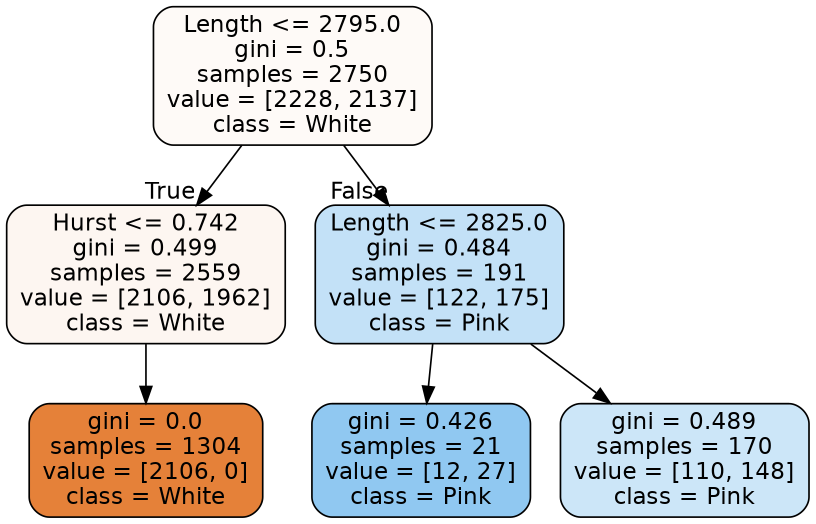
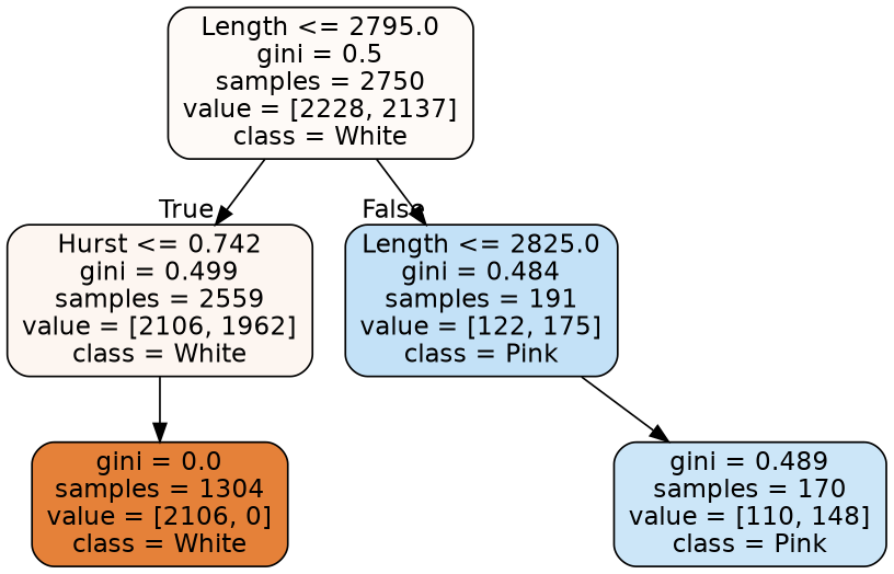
  digraph {
    node [color=black fontname=helvetica shape=box style="filled, rounded"]
    edge [fontname=helvetica]
    n1 [fillcolor="#e581390a" label="Length <= 2795.0\ngini = 0.5\nsamples = 2750\nvalue = [2228, 2137]\nclass = White"]
    n2 [fillcolor="#e5813911" label="Hurst <= 0.742\ngini = 0.499\nsamples = 2559\nvalue = [2106, 1962]\nclass = White"]
    n3 [fillcolor="#399de54d" label="Length <= 2825.0\ngini = 0.484\nsamples = 191\nvalue = [122, 175]\nclass = Pink"]
    n4 [fillcolor="#e58139ff" label="gini = 0.0\nsamples = 1304\nvalue = [2106, 0]\nclass = White"]
-   n5 [fillcolor="#399de58e" label="gini = 0.426\nsamples = 21\nvalue = [12, 27]\nclass = Pink"]
    n6 [fillcolor="#399de541" label="gini = 0.489\nsamples = 170\nvalue = [110, 148]\nclass = Pink"]
    n1 -> n2 [headlabel=True labelangle=45 labeldistance=2.5]
    n1 -> n3 [headlabel=False labelangle=-45 labeldistance=2.5]
    n2 -> n4
-   n3 -> n5
    n3 -> n6
  }
